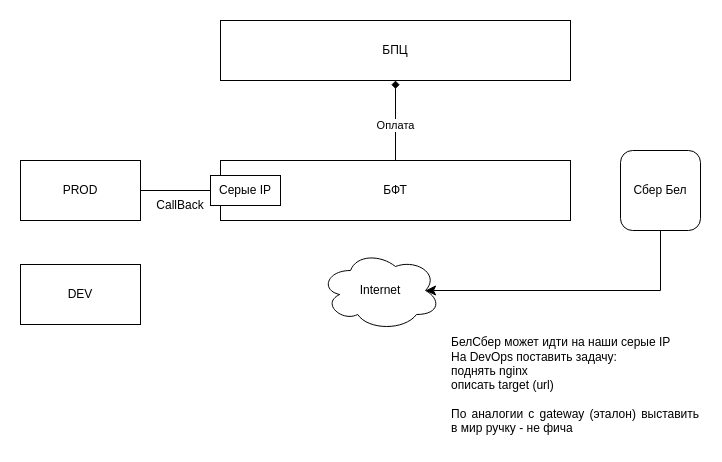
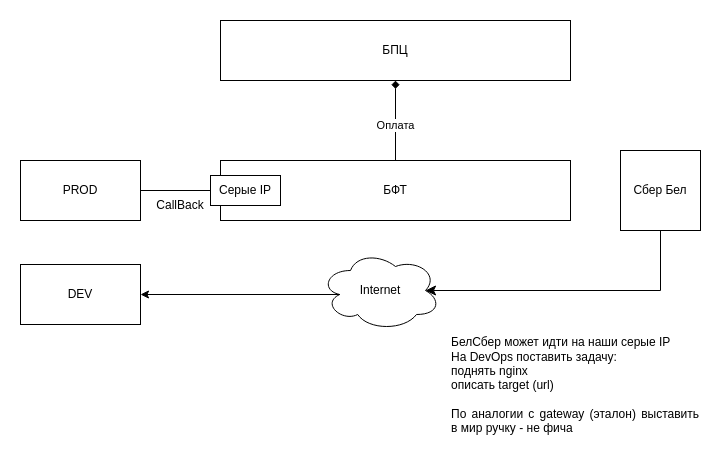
  <mxCell id="0" />
  <mxCell id="1" parent="0" />
  <mxCell id="2" value="БПЦ" style="rounded=0;whiteSpace=wrap;html=1;" vertex="1" parent="1"><mxGeometry x="220" y="20" width="350" height="60" as="geometry" /></mxCell>
  <mxCell id="3" value="БФТ" style="rounded=0;whiteSpace=wrap;html=1;" vertex="1" parent="1"><mxGeometry x="220" y="160" width="350" height="60" as="geometry" /></mxCell>
  <mxCell id="4" value="PROD" style="rounded=0;whiteSpace=wrap;html=1;" vertex="1" parent="1"><mxGeometry x="20" y="160" width="120" height="60" as="geometry" /></mxCell>
  <mxCell id="5" value="" style="endArrow=none;html=1;rounded=0;entryX=1;entryY=0.5;entryDx=0;entryDy=0;exitX=0;exitY=0.5;exitDx=0;exitDy=0;" edge="1" parent="1" source="3" target="4"><mxGeometry width="50" height="50" relative="1" as="geometry"><mxPoint x="300" y="560" as="sourcePoint" /><mxPoint x="350" y="510" as="targetPoint" /></mxGeometry></mxCell>
  <mxCell id="6" value="CallBack" style="text;html=1;align=center;verticalAlign=middle;whiteSpace=wrap;rounded=0;" vertex="1" parent="1"><mxGeometry x="150" y="190" width="60" height="30" as="geometry" /></mxCell>
  <mxCell id="7" value="" style="endArrow=diamond;html=1;rounded=0;entryX=0.5;entryY=1;entryDx=0;entryDy=0;" edge="1" parent="1" source="3" target="2"><mxGeometry width="50" height="50" relative="1" as="geometry"><mxPoint x="300" y="560" as="sourcePoint" /><mxPoint x="350" y="510" as="targetPoint" /></mxGeometry></mxCell>
  <mxCell id="8" value="Оплата" style="edgeLabel;html=1;align=center;verticalAlign=middle;resizable=0;points=[];" vertex="1" connectable="0" parent="7"><mxGeometry x="-0.102" y="1" relative="1" as="geometry"><mxPoint as="offset" /></mxGeometry></mxCell>
  <mxCell id="9" value="Internet" style="ellipse;shape=cloud;whiteSpace=wrap;html=1;" vertex="1" parent="1"><mxGeometry x="320" y="250" width="120" height="80" as="geometry" /></mxCell>
- <mxCell id="10" value="Сбер Бел" style="whiteSpace=wrap;html=1;aspect=fixed;rounded=1;" vertex="1" parent="1"><mxGeometry x="620" y="150" width="80" height="80" as="geometry" /></mxCell>
+ <mxCell id="10" value="Сбер Бел" style="whiteSpace=wrap;html=1;aspect=fixed;" vertex="1" parent="1"><mxGeometry x="620" y="150" width="80" height="80" as="geometry" /></mxCell>
  <mxCell id="11" value="" style="edgeStyle=elbowEdgeStyle;elbow=horizontal;endArrow=classic;html=1;curved=0;rounded=0;endSize=8;startSize=8;exitX=0.5;exitY=1;exitDx=0;exitDy=0;entryX=0.875;entryY=0.5;entryDx=0;entryDy=0;entryPerimeter=0;" edge="1" parent="1" source="10" target="9"><mxGeometry width="50" height="50" relative="1" as="geometry"><mxPoint x="320" y="270" as="sourcePoint" /><mxPoint x="370" y="220" as="targetPoint" /><Array as="points"><mxPoint x="660" y="260" /></Array></mxGeometry></mxCell>
  <mxCell id="12" value="Серые IP" style="rounded=0;whiteSpace=wrap;html=1;" vertex="1" parent="1"><mxGeometry x="210" y="175" width="70" height="30" as="geometry" /></mxCell>
  <mxCell id="13" value="DEV" style="rounded=0;whiteSpace=wrap;html=1;" vertex="1" parent="1"><mxGeometry x="20" y="264" width="120" height="60" as="geometry" /></mxCell>
+ <mxCell id="14" value="" style="endArrow=classic;html=1;rounded=0;entryX=1;entryY=0.5;entryDx=0;entryDy=0;exitX=0.16;exitY=0.55;exitDx=0;exitDy=0;exitPerimeter=0;" edge="1" parent="1" source="9" target="13"><mxGeometry width="50" height="50" relative="1" as="geometry"><mxPoint x="320" y="270" as="sourcePoint" /><mxPoint x="370" y="220" as="targetPoint" /></mxGeometry></mxCell>
  <mxCell id="15" value="&lt;div style=&quot;text-align: justify;&quot;&gt;&lt;span style=&quot;background-color: initial;&quot;&gt;БелСбер может идти на наши серые IP&lt;/span&gt;&lt;/div&gt;&lt;div style=&quot;text-align: justify;&quot;&gt;На DevOps поставить задачу:&lt;/div&gt;&lt;div style=&quot;text-align: justify;&quot;&gt;поднять nginx&lt;/div&gt;&lt;div style=&quot;text-align: justify;&quot;&gt;описать target (url)&lt;/div&gt;&lt;div style=&quot;text-align: justify;&quot;&gt;&lt;br&gt;&lt;/div&gt;&lt;div style=&quot;text-align: justify;&quot;&gt;По аналогии с gateway (эталон) выставить в мир ручку - не фича&lt;/div&gt;" style="text;html=1;align=center;verticalAlign=middle;whiteSpace=wrap;rounded=0;" vertex="1" parent="1"><mxGeometry x="450" y="330" width="250" height="110" as="geometry" /></mxCell>
